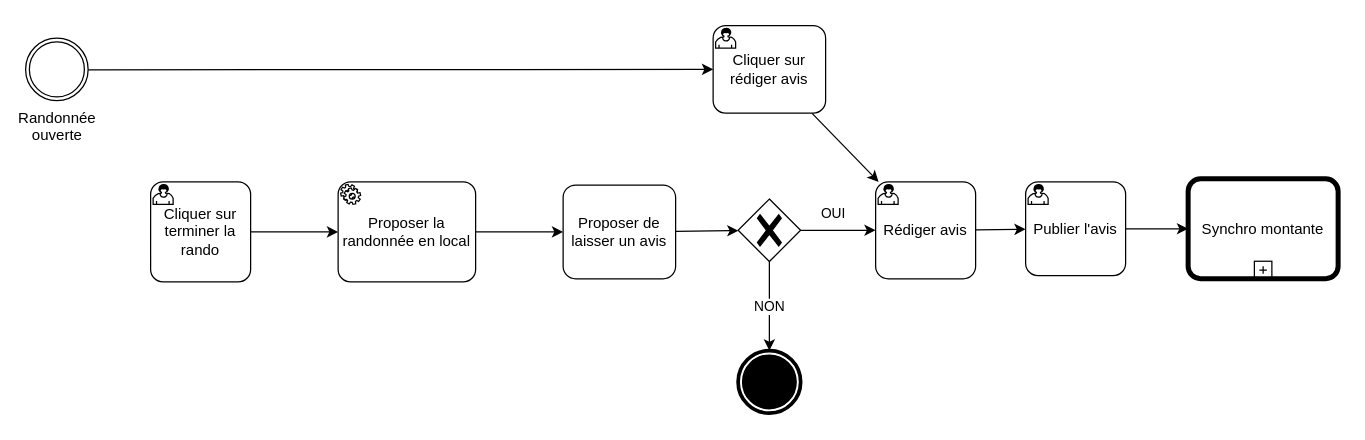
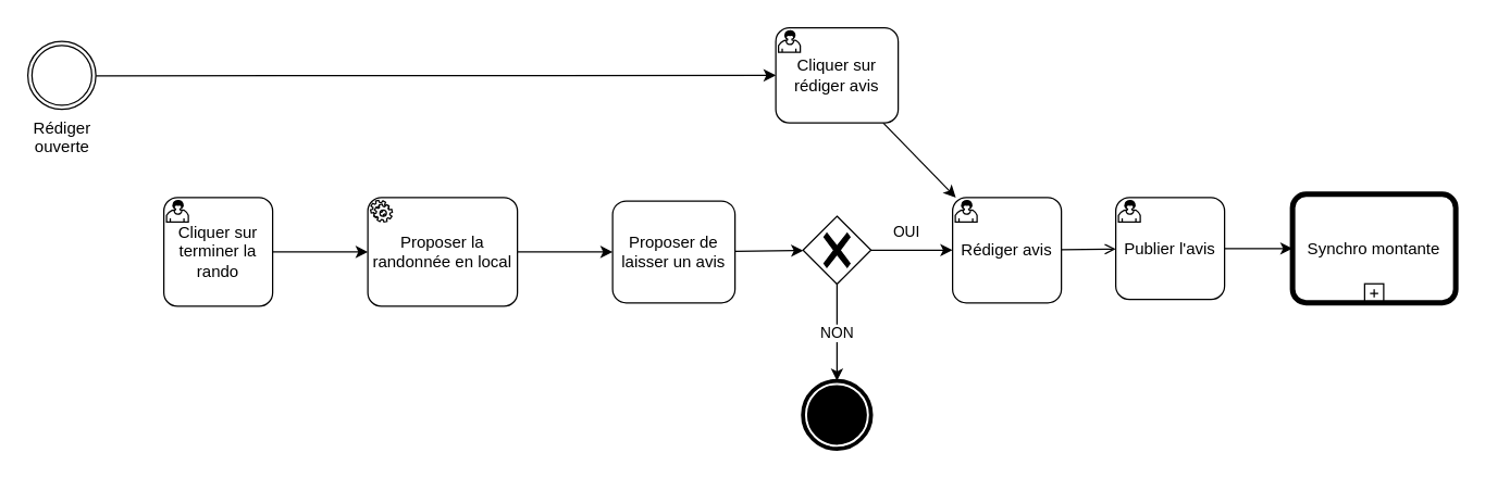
  <mxCell id="0" />
  <mxCell id="1" parent="0" />
  <mxCell id="2" style="edgeStyle=none;html=1;" parent="1" source="3" target="10" edge="1"><mxGeometry relative="1" as="geometry"><mxPoint x="240" y="185" as="targetPoint" /></mxGeometry></mxCell>
  <mxCell id="3" value="Cliquer sur terminer la rando" style="points=[[0.25,0,0],[0.5,0,0],[0.75,0,0],[1,0.25,0],[1,0.5,0],[1,0.75,0],[0.75,1,0],[0.5,1,0],[0.25,1,0],[0,0.75,0],[0,0.5,0],[0,0.25,0]];shape=mxgraph.bpmn.task;whiteSpace=wrap;rectStyle=rounded;size=10;html=1;taskMarker=user;" parent="1" vertex="1"><mxGeometry x="120" y="145" width="80" height="80" as="geometry" /></mxCell>
  <mxCell id="4" style="edgeStyle=none;html=1;" parent="1" source="5" target="8" edge="1"><mxGeometry relative="1" as="geometry" /></mxCell>
  <mxCell id="5" value="Proposer de laisser un avis" style="points=[[0.25,0,0],[0.5,0,0],[0.75,0,0],[1,0.25,0],[1,0.5,0],[1,0.75,0],[0.75,1,0],[0.5,1,0],[0.25,1,0],[0,0.75,0],[0,0.5,0],[0,0.25,0]];shape=mxgraph.bpmn.task;whiteSpace=wrap;rectStyle=rounded;size=10;html=1;taskMarker=abstract;" parent="1" vertex="1"><mxGeometry x="450" y="147.5" width="90" height="75" as="geometry" /></mxCell>
  <mxCell id="6" value="OUI" style="edgeStyle=none;html=1;" parent="1" source="8" target="12" edge="1"><mxGeometry x="-0.091" y="14" relative="1" as="geometry"><mxPoint x="750" y="183.75" as="targetPoint" /><Array as="points" /><mxPoint x="-1" as="offset" /></mxGeometry></mxCell>
  <mxCell id="7" value="NON" style="edgeStyle=none;html=1;" parent="1" source="8" target="13" edge="1"><mxGeometry relative="1" as="geometry" /></mxCell>
  <mxCell id="8" value="" style="points=[[0.25,0.25,0],[0.5,0,0],[0.75,0.25,0],[1,0.5,0],[0.75,0.75,0],[0.5,1,0],[0.25,0.75,0],[0,0.5,0]];shape=mxgraph.bpmn.gateway2;html=1;verticalLabelPosition=bottom;labelBackgroundColor=#ffffff;verticalAlign=top;align=center;perimeter=rhombusPerimeter;outlineConnect=0;outline=none;symbol=none;gwType=exclusive;" parent="1" vertex="1"><mxGeometry x="590" y="158.75" width="50" height="50" as="geometry" /></mxCell>
  <mxCell id="9" style="edgeStyle=none;html=1;" parent="1" source="10" target="5" edge="1"><mxGeometry relative="1" as="geometry" /></mxCell>
  <mxCell id="10" value="Proposer la randonnée en local" style="points=[[0.25,0,0],[0.5,0,0],[0.75,0,0],[1,0.25,0],[1,0.5,0],[1,0.75,0],[0.75,1,0],[0.5,1,0],[0.25,1,0],[0,0.75,0],[0,0.5,0],[0,0.25,0]];shape=mxgraph.bpmn.task;whiteSpace=wrap;rectStyle=rounded;size=10;html=1;taskMarker=service;" parent="1" vertex="1"><mxGeometry x="270" y="145" width="110" height="80" as="geometry" /></mxCell>
- <mxCell id="11" style="edgeStyle=none;html=1;" parent="1" source="12" target="19" edge="1"><mxGeometry relative="1" as="geometry" /></mxCell>
+ <mxCell id="11" style="edgeStyle=none;html=1;endArrow=open;" parent="1" source="12" target="19" edge="1"><mxGeometry relative="1" as="geometry" /></mxCell>
  <mxCell id="12" value="Rédiger avis" style="points=[[0.25,0,0],[0.5,0,0],[0.75,0,0],[1,0.25,0],[1,0.5,0],[1,0.75,0],[0.75,1,0],[0.5,1,0],[0.25,1,0],[0,0.75,0],[0,0.5,0],[0,0.25,0]];shape=mxgraph.bpmn.task;whiteSpace=wrap;rectStyle=rounded;size=10;html=1;taskMarker=user;" parent="1" vertex="1"><mxGeometry x="700" y="145" width="80" height="77.5" as="geometry" /></mxCell>
  <mxCell id="13" value="" style="points=[[0.145,0.145,0],[0.5,0,0],[0.855,0.145,0],[1,0.5,0],[0.855,0.855,0],[0.5,1,0],[0.145,0.855,0],[0,0.5,0]];shape=mxgraph.bpmn.event;html=1;verticalLabelPosition=bottom;labelBackgroundColor=#ffffff;verticalAlign=top;align=center;perimeter=ellipsePerimeter;outlineConnect=0;aspect=fixed;outline=end;symbol=terminate;" parent="1" vertex="1"><mxGeometry x="590" y="280" width="50" height="50" as="geometry" /></mxCell>
  <mxCell id="14" style="edgeStyle=none;html=1;" parent="1" source="15" target="17" edge="1"><mxGeometry relative="1" as="geometry" /></mxCell>
- <mxCell id="15" value="Randonnée &lt;br&gt;ouverte" style="points=[[0.145,0.145,0],[0.5,0,0],[0.855,0.145,0],[1,0.5,0],[0.855,0.855,0],[0.5,1,0],[0.145,0.855,0],[0,0.5,0]];shape=mxgraph.bpmn.event;html=1;verticalLabelPosition=bottom;labelBackgroundColor=#ffffff;verticalAlign=top;align=center;perimeter=ellipsePerimeter;outlineConnect=0;aspect=fixed;outline=throwing;symbol=general;" parent="1" vertex="1"><mxGeometry x="20" y="30" width="50" height="50" as="geometry" /></mxCell>
+ <mxCell id="15" value="Rédiger &lt;br&gt;ouverte" style="points=[[0.145,0.145,0],[0.5,0,0],[0.855,0.145,0],[1,0.5,0],[0.855,0.855,0],[0.5,1,0],[0.145,0.855,0],[0,0.5,0]];shape=mxgraph.bpmn.event;html=1;verticalLabelPosition=bottom;labelBackgroundColor=#ffffff;verticalAlign=top;align=center;perimeter=ellipsePerimeter;outlineConnect=0;aspect=fixed;outline=throwing;symbol=general;" parent="1" vertex="1"><mxGeometry x="20" y="30" width="50" height="50" as="geometry" /></mxCell>
  <mxCell id="16" style="edgeStyle=none;html=1;" parent="1" source="17" target="12" edge="1"><mxGeometry relative="1" as="geometry" /></mxCell>
  <mxCell id="17" value="Cliquer sur rédiger avis" style="points=[[0.25,0,0],[0.5,0,0],[0.75,0,0],[1,0.25,0],[1,0.5,0],[1,0.75,0],[0.75,1,0],[0.5,1,0],[0.25,1,0],[0,0.75,0],[0,0.5,0],[0,0.25,0]];shape=mxgraph.bpmn.task;whiteSpace=wrap;rectStyle=rounded;size=10;html=1;taskMarker=user;" parent="1" vertex="1"><mxGeometry x="570" y="20" width="90" height="70" as="geometry" /></mxCell>
  <mxCell id="18" style="edgeStyle=none;html=1;" parent="1" source="19" target="20" edge="1"><mxGeometry relative="1" as="geometry" /></mxCell>
  <mxCell id="19" value="Publier l'avis" style="points=[[0.25,0,0],[0.5,0,0],[0.75,0,0],[1,0.25,0],[1,0.5,0],[1,0.75,0],[0.75,1,0],[0.5,1,0],[0.25,1,0],[0,0.75,0],[0,0.5,0],[0,0.25,0]];shape=mxgraph.bpmn.task;whiteSpace=wrap;rectStyle=rounded;size=10;html=1;taskMarker=user;" parent="1" vertex="1"><mxGeometry x="820" y="145" width="80" height="75" as="geometry" /></mxCell>
  <mxCell id="20" value="Synchro montante" style="points=[[0.25,0,0],[0.5,0,0],[0.75,0,0],[1,0.25,0],[1,0.5,0],[1,0.75,0],[0.75,1,0],[0.5,1,0],[0.25,1,0],[0,0.75,0],[0,0.5,0],[0,0.25,0]];shape=mxgraph.bpmn.task;whiteSpace=wrap;rectStyle=rounded;size=10;html=1;bpmnShapeType=call;isLoopSub=1;" parent="1" vertex="1"><mxGeometry x="950" y="142.5" width="120" height="80" as="geometry" /></mxCell>
